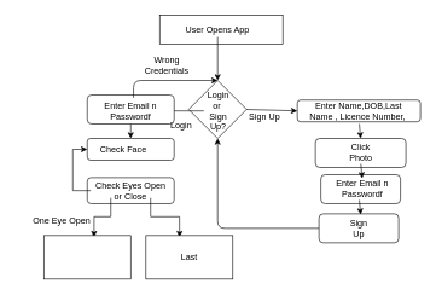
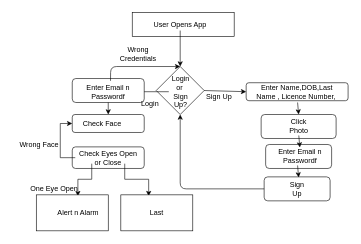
  <mxCell id="0" />
  <mxCell id="1" parent="0" />
  <mxCell id="2" value="" style="rounded=0;whiteSpace=wrap;html=1;" vertex="1" parent="1"><mxGeometry x="220" y="20" width="170" height="40" as="geometry" /></mxCell>
  <mxCell id="3" value="User Opens App" style="text;html=1;strokeColor=none;fillColor=none;align=center;verticalAlign=middle;whiteSpace=wrap;rounded=0;" vertex="1" parent="1"><mxGeometry x="240" y="30" width="120" height="20" as="geometry" /></mxCell>
  <mxCell id="4" value="" style="endArrow=classic;html=1;exitX=0.5;exitY=1;exitDx=0;exitDy=0;" edge="1" parent="1" source="3"><mxGeometry width="50" height="50" relative="1" as="geometry"><mxPoint x="300" y="200" as="sourcePoint" /><mxPoint x="300" y="110" as="targetPoint" /></mxGeometry></mxCell>
  <mxCell id="5" value="" style="rhombus;whiteSpace=wrap;html=1;" vertex="1" parent="1"><mxGeometry x="260" y="110" width="80" height="80" as="geometry" /></mxCell>
  <mxCell id="6" style="edgeStyle=orthogonalEdgeStyle;rounded=0;orthogonalLoop=1;jettySize=auto;html=1;entryX=1;entryY=0.5;entryDx=0;entryDy=0;" edge="1" parent="1" source="7" target="22"><mxGeometry relative="1" as="geometry" /></mxCell>
  <mxCell id="7" value="Login or&amp;nbsp;&lt;br&gt;Sign Up?" style="text;html=1;strokeColor=none;fillColor=none;align=center;verticalAlign=middle;whiteSpace=wrap;rounded=0;" vertex="1" parent="1"><mxGeometry x="281" y="142" width="40" height="20" as="geometry" /></mxCell>
  <mxCell id="8" value="" style="rounded=1;whiteSpace=wrap;html=1;" vertex="1" parent="1"><mxGeometry x="410" y="137" width="170" height="30" as="geometry" /></mxCell>
  <mxCell id="9" value="Enter Name,DOB,Last Name , Licence Number,&amp;nbsp;" style="text;html=1;strokeColor=none;fillColor=none;align=center;verticalAlign=middle;whiteSpace=wrap;rounded=0;" vertex="1" parent="1"><mxGeometry x="420" y="142" width="150" height="20" as="geometry" /></mxCell>
  <mxCell id="10" value="" style="rounded=1;whiteSpace=wrap;html=1;" vertex="1" parent="1"><mxGeometry x="435" y="190" width="125" height="40" as="geometry" /></mxCell>
  <mxCell id="11" value="Click Photo&lt;br&gt;" style="text;html=1;strokeColor=none;fillColor=none;align=center;verticalAlign=middle;whiteSpace=wrap;rounded=0;" vertex="1" parent="1"><mxGeometry x="477.5" y="200" width="40" height="20" as="geometry" /></mxCell>
  <mxCell id="12" value="" style="rounded=1;whiteSpace=wrap;html=1;" vertex="1" parent="1"><mxGeometry x="440" y="294" width="110" height="40" as="geometry" /></mxCell>
  <mxCell id="13" value="Sign Up" style="text;html=1;strokeColor=none;fillColor=none;align=center;verticalAlign=middle;whiteSpace=wrap;rounded=0;" vertex="1" parent="1"><mxGeometry x="475" y="304" width="40" height="20" as="geometry" /></mxCell>
  <mxCell id="14" value="" style="rounded=1;whiteSpace=wrap;html=1;" vertex="1" parent="1"><mxGeometry x="442.5" y="240" width="110" height="40" as="geometry" /></mxCell>
  <mxCell id="15" value="Enter Email n Passwordf" style="text;html=1;strokeColor=none;fillColor=none;align=center;verticalAlign=middle;whiteSpace=wrap;rounded=0;" vertex="1" parent="1"><mxGeometry x="450" y="250" width="100" height="20" as="geometry" /></mxCell>
  <mxCell id="16" value="" style="endArrow=classic;html=1;exitX=1;exitY=0.5;exitDx=0;exitDy=0;" edge="1" parent="1" source="5"><mxGeometry width="50" height="50" relative="1" as="geometry"><mxPoint x="300" y="220" as="sourcePoint" /><mxPoint x="410" y="152" as="targetPoint" /></mxGeometry></mxCell>
  <mxCell id="17" value="" style="endArrow=classic;html=1;exitX=0.505;exitY=1.398;exitDx=0;exitDy=0;entryX=0.5;entryY=0;entryDx=0;entryDy=0;exitPerimeter=0;" edge="1" parent="1" source="9" target="10"><mxGeometry width="50" height="50" relative="1" as="geometry"><mxPoint x="300" y="220" as="sourcePoint" /><mxPoint x="350" y="170" as="targetPoint" /></mxGeometry></mxCell>
  <mxCell id="18" value="" style="endArrow=classic;html=1;exitX=0.505;exitY=1.398;exitDx=0;exitDy=0;entryX=0.5;entryY=0;entryDx=0;entryDy=0;exitPerimeter=0;" edge="1" parent="1"><mxGeometry width="50" height="50" relative="1" as="geometry"><mxPoint x="497.75" y="224.96" as="sourcePoint" /><mxPoint x="499.5" y="245" as="targetPoint" /></mxGeometry></mxCell>
  <mxCell id="19" value="" style="endArrow=classic;html=1;exitX=0.505;exitY=1.398;exitDx=0;exitDy=0;entryX=0.5;entryY=0;entryDx=0;entryDy=0;exitPerimeter=0;" edge="1" parent="1"><mxGeometry width="50" height="50" relative="1" as="geometry"><mxPoint x="495.75" y="274.96" as="sourcePoint" /><mxPoint x="497.5" y="295" as="targetPoint" /></mxGeometry></mxCell>
  <mxCell id="20" value="" style="endArrow=classic;html=1;exitX=0;exitY=0.5;exitDx=0;exitDy=0;entryX=0.5;entryY=1;entryDx=0;entryDy=0;" edge="1" parent="1" source="12" target="5"><mxGeometry width="50" height="50" relative="1" as="geometry"><mxPoint x="300" y="220" as="sourcePoint" /><mxPoint x="350" y="170" as="targetPoint" /><Array as="points"><mxPoint x="300" y="314" /></Array></mxGeometry></mxCell>
  <mxCell id="21" value="" style="rounded=1;whiteSpace=wrap;html=1;" vertex="1" parent="1"><mxGeometry x="120" y="130" width="120" height="40" as="geometry" /></mxCell>
  <mxCell id="22" value="Enter Email n Passwordf" style="text;html=1;strokeColor=none;fillColor=none;align=center;verticalAlign=middle;whiteSpace=wrap;rounded=0;" vertex="1" parent="1"><mxGeometry x="130" y="142" width="100" height="20" as="geometry" /></mxCell>
  <mxCell id="23" value="" style="endArrow=classic;html=1;exitX=0.538;exitY=-0.407;exitDx=0;exitDy=0;exitPerimeter=0;entryX=0.5;entryY=0;entryDx=0;entryDy=0;" edge="1" parent="1" source="22" target="5"><mxGeometry width="50" height="50" relative="1" as="geometry"><mxPoint x="300" y="220" as="sourcePoint" /><mxPoint x="350" y="170" as="targetPoint" /><Array as="points"><mxPoint x="184" y="110" /></Array></mxGeometry></mxCell>
  <mxCell id="24" value="" style="endArrow=classic;html=1;exitX=0.5;exitY=1;exitDx=0;exitDy=0;" edge="1" parent="1" source="21"><mxGeometry width="50" height="50" relative="1" as="geometry"><mxPoint x="300" y="220" as="sourcePoint" /><mxPoint x="180" y="190" as="targetPoint" /></mxGeometry></mxCell>
  <mxCell id="25" value="" style="rounded=1;whiteSpace=wrap;html=1;" vertex="1" parent="1"><mxGeometry x="120" y="190" width="120" height="30" as="geometry" /></mxCell>
  <mxCell id="26" value="Check Face" style="text;html=1;strokeColor=none;fillColor=none;align=center;verticalAlign=middle;whiteSpace=wrap;rounded=0;" vertex="1" parent="1"><mxGeometry x="130" y="195" width="80" height="20" as="geometry" /></mxCell>
  <mxCell id="27" value="" style="rounded=1;whiteSpace=wrap;html=1;" vertex="1" parent="1"><mxGeometry x="120" y="244" width="120" height="36" as="geometry" /></mxCell>
  <mxCell id="28" style="edgeStyle=orthogonalEdgeStyle;rounded=0;orthogonalLoop=1;jettySize=auto;html=1;exitX=0;exitY=0.5;exitDx=0;exitDy=0;entryX=0;entryY=0.5;entryDx=0;entryDy=0;" edge="1" parent="1" source="31" target="25"><mxGeometry relative="1" as="geometry" /></mxCell>
  <mxCell id="29" style="edgeStyle=orthogonalEdgeStyle;rounded=0;orthogonalLoop=1;jettySize=auto;html=1;exitX=0.25;exitY=1;exitDx=0;exitDy=0;entryX=0.578;entryY=0.037;entryDx=0;entryDy=0;entryPerimeter=0;" edge="1" parent="1" source="31" target="36"><mxGeometry relative="1" as="geometry" /></mxCell>
  <mxCell id="30" style="edgeStyle=orthogonalEdgeStyle;rounded=0;orthogonalLoop=1;jettySize=auto;html=1;exitX=0.75;exitY=1;exitDx=0;exitDy=0;entryX=0.387;entryY=0.036;entryDx=0;entryDy=0;entryPerimeter=0;" edge="1" parent="1" source="31" target="38"><mxGeometry relative="1" as="geometry" /></mxCell>
  <mxCell id="31" value="Check Eyes Open or Close" style="text;html=1;strokeColor=none;fillColor=none;align=center;verticalAlign=middle;whiteSpace=wrap;rounded=0;" vertex="1" parent="1"><mxGeometry x="125" y="252" width="110" height="20" as="geometry" /></mxCell>
+ <mxCell id="32" value="Wrong Face" style="text;html=1;strokeColor=none;fillColor=none;align=center;verticalAlign=middle;whiteSpace=wrap;rounded=0;" vertex="1" parent="1"><mxGeometry x="20" y="230" width="90" height="20" as="geometry" /></mxCell>
  <mxCell id="33" value="Login" style="text;html=1;strokeColor=none;fillColor=none;align=center;verticalAlign=middle;whiteSpace=wrap;rounded=0;" vertex="1" parent="1"><mxGeometry x="230" y="162" width="40" height="20" as="geometry" /></mxCell>
  <mxCell id="34" value="Sign Up" style="text;html=1;strokeColor=none;fillColor=none;align=center;verticalAlign=middle;whiteSpace=wrap;rounded=0;" vertex="1" parent="1"><mxGeometry x="330" y="150" width="70" height="20" as="geometry" /></mxCell>
  <mxCell id="35" value="Wrong Credentials" style="text;html=1;strokeColor=none;fillColor=none;align=center;verticalAlign=middle;whiteSpace=wrap;rounded=0;" vertex="1" parent="1"><mxGeometry x="190" y="80" width="80" height="20" as="geometry" /></mxCell>
  <mxCell id="36" value="" style="rounded=0;whiteSpace=wrap;html=1;" vertex="1" parent="1"><mxGeometry x="60" y="324" width="120" height="60" as="geometry" /></mxCell>
+ <mxCell id="37" value="Alert n Alarm" style="text;html=1;strokeColor=none;fillColor=none;align=center;verticalAlign=middle;whiteSpace=wrap;rounded=0;" vertex="1" parent="1"><mxGeometry x="90" y="344" width="80" height="20" as="geometry" /></mxCell>
  <mxCell id="38" value="" style="rounded=0;whiteSpace=wrap;html=1;" vertex="1" parent="1"><mxGeometry x="201" y="324" width="120" height="60" as="geometry" /></mxCell>
  <mxCell id="39" value="Last" style="text;html=1;strokeColor=none;fillColor=none;align=center;verticalAlign=middle;whiteSpace=wrap;rounded=0;" vertex="1" parent="1"><mxGeometry x="241" y="344" width="40" height="20" as="geometry" /></mxCell>
- <mxCell id="40" value="One Eye Open" style="text;html=1;strokeColor=none;fillColor=none;align=center;verticalAlign=middle;whiteSpace=wrap;rounded=0;" vertex="1" parent="1"><mxGeometry x="35" y="294" width="100" height="20" as="geometry" /></mxCell>
+ <mxCell id="40" value="One Eye Open" style="text;html=1;strokeColor=none;fillColor=none;align=center;verticalAlign=middle;whiteSpace=wrap;rounded=0;" vertex="1" parent="1"><mxGeometry x="40" y="304" width="100" height="20" as="geometry" /></mxCell>
